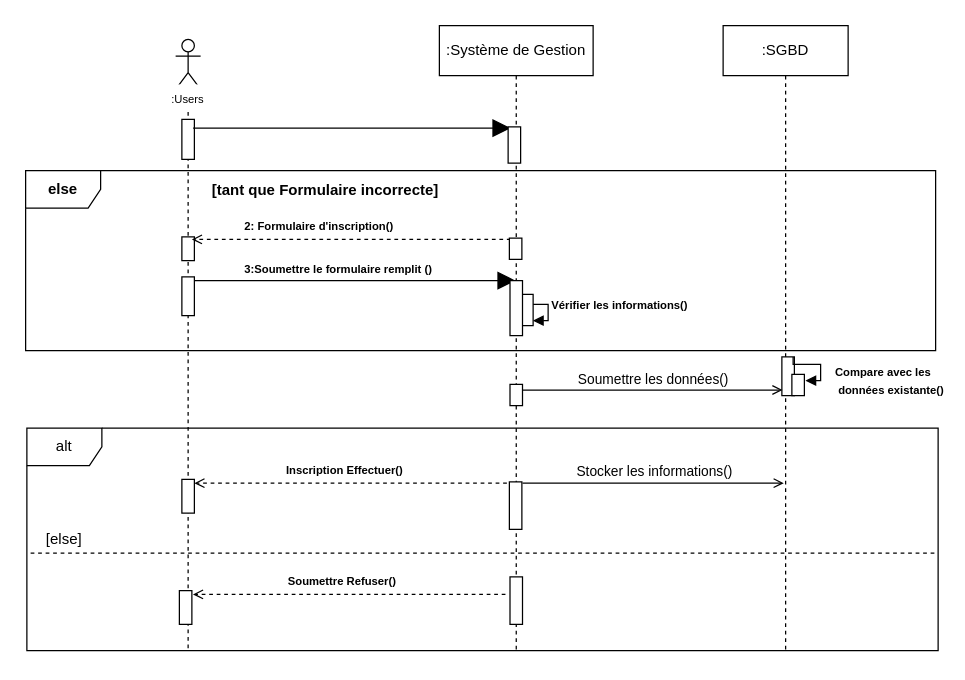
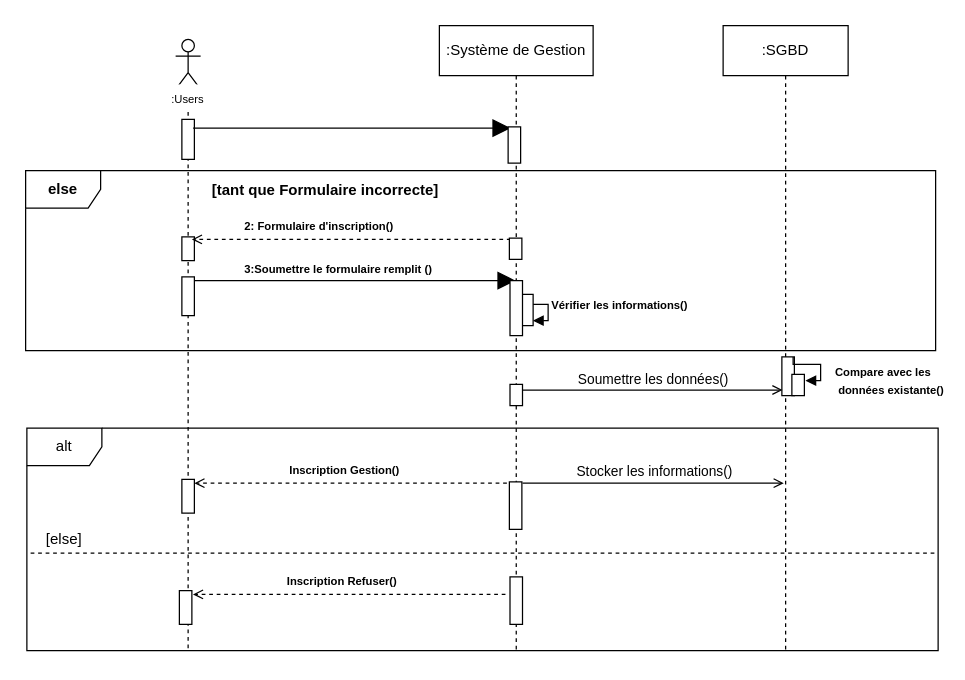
  <mxCell id="0" />
  <mxCell id="1" parent="0" />
  <mxCell id="2" value=":Système de Gestion" style="shape=umlLifeline;perimeter=lifelinePerimeter;whiteSpace=wrap;html=1;container=0;dropTarget=0;collapsible=0;recursiveResize=0;outlineConnect=0;portConstraint=eastwest;newEdgeStyle={&quot;edgeStyle&quot;:&quot;elbowEdgeStyle&quot;,&quot;elbow&quot;:&quot;vertical&quot;,&quot;curved&quot;:0,&quot;rounded&quot;:0};fillColor=light-dark(#FFFFFF, #ffffff);strokeColor=light-dark(#000000,#000000);labelBackgroundColor=none;fontColor=light-dark(#000000,#000000);" parent="1" vertex="1"><mxGeometry x="351" y="20" width="123" height="502" as="geometry" /></mxCell>
  <mxCell id="3" value="" style="shape=umlLifeline;perimeter=lifelinePerimeter;whiteSpace=wrap;html=1;container=1;dropTarget=0;collapsible=0;recursiveResize=0;outlineConnect=0;portConstraint=eastwest;newEdgeStyle={&quot;curved&quot;:0,&quot;rounded&quot;:0};participant=umlActor;fillColor=light-dark(#FFFFFF,#000000);strokeColor=light-dark(#000000,#000000);" parent="1" vertex="1"><mxGeometry x="140" y="31" width="20" height="488" as="geometry" /></mxCell>
  <mxCell id="4" value="" style="html=1;points=[[0,0,0,0,5],[0,1,0,0,-5],[1,0,0,0,5],[1,1,0,0,-5]];perimeter=orthogonalPerimeter;outlineConnect=0;targetShapes=umlLifeline;portConstraint=eastwest;newEdgeStyle={&quot;curved&quot;:0,&quot;rounded&quot;:0};fillColor=light-dark(#FFFFFF,#FFFFFF);strokeColor=light-dark(#000000,#000000);" parent="3" vertex="1"><mxGeometry x="5" y="64" width="10" height="32" as="geometry" /></mxCell>
  <mxCell id="5" value="" style="html=1;points=[[0,0,0,0,5],[0,1,0,0,-5],[1,0,0,0,5],[1,1,0,0,-5]];perimeter=orthogonalPerimeter;outlineConnect=0;targetShapes=umlLifeline;portConstraint=eastwest;newEdgeStyle={&quot;curved&quot;:0,&quot;rounded&quot;:0};fillColor=light-dark(#FFFFFF,#FFFFFF);strokeColor=light-dark(#000000,#000000);" parent="3" vertex="1"><mxGeometry x="5" y="158" width="10" height="19" as="geometry" /></mxCell>
  <mxCell id="6" value="" style="html=1;points=[[0,0,0,0,5],[0,1,0,0,-5],[1,0,0,0,5],[1,1,0,0,-5]];perimeter=orthogonalPerimeter;outlineConnect=0;targetShapes=umlLifeline;portConstraint=eastwest;newEdgeStyle={&quot;curved&quot;:0,&quot;rounded&quot;:0};fillColor=light-dark(#FFFFFF,#FFFFFF);strokeColor=light-dark(#000000,#000000);" vertex="1" parent="3"><mxGeometry x="5" y="190" width="10" height="31" as="geometry" /></mxCell>
  <mxCell id="7" value="" style="html=1;points=[[0,0,0,0,5],[0,1,0,0,-5],[1,0,0,0,5],[1,1,0,0,-5]];perimeter=orthogonalPerimeter;outlineConnect=0;targetShapes=umlLifeline;portConstraint=eastwest;newEdgeStyle={&quot;curved&quot;:0,&quot;rounded&quot;:0};fillColor=light-dark(#FFFFFF,#FFFFFF);strokeColor=light-dark(#000000,#000000);" vertex="1" parent="3"><mxGeometry x="5" y="352" width="10" height="27" as="geometry" /></mxCell>
  <mxCell id="8" value="" style="endArrow=block;endFill=1;endSize=12;html=1;rounded=0;strokeColor=light-dark(#000000,#000000);exitX=1;exitY=0;exitDx=0;exitDy=5;exitPerimeter=0;" parent="1" edge="1"><mxGeometry width="160" relative="1" as="geometry"><mxPoint x="154" y="102" as="sourcePoint" /><mxPoint x="408" y="102" as="targetPoint" /></mxGeometry></mxCell>
  <mxCell id="9" value="" style="endArrow=open;html=1;rounded=0;strokeColor=light-dark(#000000,#000000);dashed=1;strokeWidth=1;endFill=0;" parent="1" edge="1"><mxGeometry width="50" height="50" relative="1" as="geometry"><mxPoint x="408" y="191" as="sourcePoint" /><mxPoint x="153" y="191" as="targetPoint" /></mxGeometry></mxCell>
  <mxCell id="10" value="&lt;font style=&quot;color: light-dark(rgb(0, 0, 0), rgb(0, 0, 0)); font-size: 9px;&quot;&gt;&lt;b&gt;2: Formulaire d'inscription()&lt;/b&gt;&lt;/font&gt;" style="text;html=1;align=center;verticalAlign=middle;whiteSpace=wrap;rounded=0;" parent="1" vertex="1"><mxGeometry x="189" y="169" width="132" height="22" as="geometry" /></mxCell>
  <mxCell id="11" value="" style="endArrow=block;endFill=1;endSize=12;html=1;rounded=0;strokeColor=light-dark(#000000,#000000);" parent="1" edge="1"><mxGeometry width="160" relative="1" as="geometry"><mxPoint x="155" y="224" as="sourcePoint" /><mxPoint x="412" y="224" as="targetPoint" /></mxGeometry></mxCell>
  <mxCell id="12" value="&lt;font style=&quot;color: light-dark(rgb(0, 0, 0), rgb(0, 0, 0)); font-size: 9px;&quot;&gt;&lt;b&gt;3:Soumettre le formulaire remplit ()&lt;/b&gt;&lt;/font&gt;" style="text;html=1;align=center;verticalAlign=middle;whiteSpace=wrap;rounded=0;" parent="1" vertex="1"><mxGeometry x="191" y="205" width="159" height="17" as="geometry" /></mxCell>
  <mxCell id="13" value="&lt;font style=&quot;font-size: 9px;&quot;&gt;:Users&lt;/font&gt;" style="text;html=1;align=center;verticalAlign=middle;whiteSpace=wrap;rounded=0;fillColor=#FFFFFF;" parent="1" vertex="1"><mxGeometry x="120" y="67" width="60" height="21" as="geometry" /></mxCell>
  <mxCell id="14" value="&lt;b&gt;else&lt;/b&gt;" style="shape=umlFrame;whiteSpace=wrap;html=1;pointerEvents=0;" vertex="1" parent="1"><mxGeometry x="20" y="136" width="728" height="144" as="geometry" /></mxCell>
  <mxCell id="15" value="&lt;b&gt;[tant que Formulaire incorrecte]&lt;/b&gt;" style="text;html=1;align=center;verticalAlign=middle;whiteSpace=wrap;rounded=0;" vertex="1" parent="1"><mxGeometry x="154.86" y="142" width="210.14" height="20" as="geometry" /></mxCell>
  <mxCell id="16" value="&lt;font style=&quot;font-size: 9px;&quot;&gt;&lt;b&gt;Vérifier les informations()&lt;/b&gt;&lt;/font&gt;" style="html=1;align=left;spacingLeft=2;endArrow=block;rounded=0;edgeStyle=orthogonalEdgeStyle;curved=0;rounded=0;" edge="1" parent="1"><mxGeometry relative="1" as="geometry"><mxPoint x="416" y="237" as="sourcePoint" /><Array as="points"><mxPoint x="416" y="243" /><mxPoint x="438" y="243" /><mxPoint x="438" y="256" /></Array><mxPoint x="425.9" y="256" as="targetPoint" /></mxGeometry></mxCell>
  <mxCell id="17" value="" style="html=1;points=[[0,0,0,0,5],[0,1,0,0,-5],[1,0,0,0,5],[1,1,0,0,-5]];perimeter=orthogonalPerimeter;outlineConnect=0;targetShapes=umlLifeline;portConstraint=eastwest;newEdgeStyle={&quot;curved&quot;:0,&quot;rounded&quot;:0};fillColor=light-dark(#FFFFFF,#FFFFFF);strokeColor=light-dark(#000000,#000000);" vertex="1" parent="1"><mxGeometry x="416" y="235" width="10" height="25" as="geometry" /></mxCell>
  <mxCell id="18" value="alt" style="shape=umlFrame;whiteSpace=wrap;html=1;pointerEvents=0;" vertex="1" parent="1"><mxGeometry x="21" y="342" width="729" height="178" as="geometry" /></mxCell>
  <mxCell id="19" value="" style="endArrow=open;html=1;rounded=0;strokeColor=light-dark(#000000,#000000);dashed=1;strokeWidth=1;endFill=0;" edge="1" parent="1"><mxGeometry width="50" height="50" relative="1" as="geometry"><mxPoint x="405" y="386" as="sourcePoint" /><mxPoint x="155" y="386" as="targetPoint" /></mxGeometry></mxCell>
- <mxCell id="20" value="&lt;font style=&quot;color: light-dark(rgb(0, 0, 0), rgb(0, 0, 0)); font-size: 9px;&quot;&gt;&lt;b&gt;Inscription Effectuer()&lt;/b&gt;&lt;/font&gt;" style="text;html=1;align=center;verticalAlign=middle;whiteSpace=wrap;rounded=0;" vertex="1" parent="1"><mxGeometry x="196" y="366" width="159" height="17" as="geometry" /></mxCell>
+ <mxCell id="20" value="&lt;font style=&quot;color: light-dark(rgb(0, 0, 0), rgb(0, 0, 0)); font-size: 9px;&quot;&gt;&lt;b&gt;Inscription Gestion()&lt;/b&gt;&lt;/font&gt;" style="text;html=1;align=center;verticalAlign=middle;whiteSpace=wrap;rounded=0;" vertex="1" parent="1"><mxGeometry x="196" y="366" width="159" height="17" as="geometry" /></mxCell>
  <mxCell id="21" value="" style="line;strokeWidth=1;fillColor=none;align=left;verticalAlign=middle;spacingTop=-1;spacingLeft=3;spacingRight=3;rotatable=0;labelPosition=right;points=[];portConstraint=eastwest;strokeColor=inherit;dashed=1;" vertex="1" parent="1"><mxGeometry x="24" y="438" width="723" height="8" as="geometry" /></mxCell>
  <mxCell id="22" value="[else]" style="text;html=1;align=center;verticalAlign=middle;whiteSpace=wrap;rounded=0;" vertex="1" parent="1"><mxGeometry x="28" y="421" width="46" height="20" as="geometry" /></mxCell>
  <mxCell id="23" value="" style="html=1;points=[[0,0,0,0,5],[0,1,0,0,-5],[1,0,0,0,5],[1,1,0,0,-5]];perimeter=orthogonalPerimeter;outlineConnect=0;targetShapes=umlLifeline;portConstraint=eastwest;newEdgeStyle={&quot;curved&quot;:0,&quot;rounded&quot;:0};fillColor=light-dark(#FFFFFF,#FFFFFF);strokeColor=light-dark(#000000,#000000);" vertex="1" parent="1"><mxGeometry x="143" y="472" width="10" height="27" as="geometry" /></mxCell>
  <mxCell id="24" value="" style="endArrow=open;html=1;rounded=0;strokeColor=light-dark(#000000,#000000);dashed=1;strokeWidth=1;endFill=0;" edge="1" parent="1"><mxGeometry width="50" height="50" relative="1" as="geometry"><mxPoint x="403.86" y="475" as="sourcePoint" /><mxPoint x="153.86" y="475" as="targetPoint" /></mxGeometry></mxCell>
- <mxCell id="25" value="&lt;font style=&quot;color: light-dark(rgb(0, 0, 0), rgb(0, 0, 0)); font-size: 9px;&quot;&gt;&lt;b&gt;Soumettre Refuser()&lt;/b&gt;&lt;/font&gt;" style="text;html=1;align=center;verticalAlign=middle;whiteSpace=wrap;rounded=0;" vertex="1" parent="1"><mxGeometry x="194" y="455" width="159" height="17" as="geometry" /></mxCell>
+ <mxCell id="25" value="&lt;font style=&quot;color: light-dark(rgb(0, 0, 0), rgb(0, 0, 0)); font-size: 9px;&quot;&gt;&lt;b&gt;Inscription Refuser()&lt;/b&gt;&lt;/font&gt;" style="text;html=1;align=center;verticalAlign=middle;whiteSpace=wrap;rounded=0;" vertex="1" parent="1"><mxGeometry x="194" y="455" width="159" height="17" as="geometry" /></mxCell>
  <mxCell id="26" value="" style="html=1;points=[[0,0,0,0,5],[0,1,0,0,-5],[1,0,0,0,5],[1,1,0,0,-5]];perimeter=orthogonalPerimeter;outlineConnect=0;targetShapes=umlLifeline;portConstraint=eastwest;newEdgeStyle={&quot;curved&quot;:0,&quot;rounded&quot;:0};fillColor=light-dark(#FFFFFF,#FFFFFF);strokeColor=light-dark(#000000,#000000);" vertex="1" parent="1"><mxGeometry x="407.5" y="461" width="10" height="38" as="geometry" /></mxCell>
  <mxCell id="27" value=":SGBD" style="shape=umlLifeline;perimeter=lifelinePerimeter;whiteSpace=wrap;html=1;container=1;dropTarget=0;collapsible=0;recursiveResize=0;outlineConnect=0;portConstraint=eastwest;newEdgeStyle={&quot;curved&quot;:0,&quot;rounded&quot;:0};" vertex="1" parent="1"><mxGeometry x="578" y="20" width="100" height="500" as="geometry" /></mxCell>
  <mxCell id="28" value="" style="html=1;points=[[0,0,0,0,5],[0,1,0,0,-5],[1,0,0,0,5],[1,1,0,0,-5]];perimeter=orthogonalPerimeter;outlineConnect=0;targetShapes=umlLifeline;portConstraint=eastwest;newEdgeStyle={&quot;curved&quot;:0,&quot;rounded&quot;:0};fillColor=light-dark(#FFFFFF,#FFFFFF);strokeColor=light-dark(#000000,#000000);" vertex="1" parent="27"><mxGeometry x="47" y="265" width="10" height="31" as="geometry" /></mxCell>
  <mxCell id="29" value="" style="html=1;points=[[0,0,0,0,5],[0,1,0,0,-5],[1,0,0,0,5],[1,1,0,0,-5]];perimeter=orthogonalPerimeter;outlineConnect=0;targetShapes=umlLifeline;portConstraint=eastwest;newEdgeStyle={&quot;curved&quot;:0,&quot;rounded&quot;:0};fillColor=light-dark(#FFFFFF,#FFFFFF);strokeColor=light-dark(#000000,#000000);" vertex="1" parent="27"><mxGeometry x="55" y="279" width="10" height="17" as="geometry" /></mxCell>
  <mxCell id="30" value="Soumettre les données()" style="html=1;verticalAlign=bottom;endArrow=open;curved=0;rounded=0;endFill=0;" edge="1" parent="1"><mxGeometry width="80" relative="1" as="geometry"><mxPoint x="416.5" y="311.5" as="sourcePoint" /><mxPoint x="625.5" y="311.5" as="targetPoint" /></mxGeometry></mxCell>
  <mxCell id="31" value="&lt;font style=&quot;font-size: 9px;&quot;&gt;&lt;b&gt;Compare avec les&lt;/b&gt;&lt;/font&gt;&lt;div&gt;&lt;font style=&quot;font-size: 9px;&quot;&gt;&lt;b&gt;&amp;nbsp;données existante()&lt;/b&gt;&lt;/font&gt;&lt;/div&gt;" style="html=1;align=left;spacingLeft=2;endArrow=block;rounded=0;edgeStyle=orthogonalEdgeStyle;curved=0;rounded=0;" edge="1" parent="1"><mxGeometry x="0.544" y="-8" relative="1" as="geometry"><mxPoint x="634" y="285" as="sourcePoint" /><Array as="points"><mxPoint x="634" y="291" /><mxPoint x="656" y="291" /><mxPoint x="656" y="304" /></Array><mxPoint x="643.9" y="304" as="targetPoint" /><mxPoint x="8" y="8" as="offset" /></mxGeometry></mxCell>
  <mxCell id="32" value="" style="html=1;points=[[0,0,0,0,5],[0,1,0,0,-5],[1,0,0,0,5],[1,1,0,0,-5]];perimeter=orthogonalPerimeter;outlineConnect=0;targetShapes=umlLifeline;portConstraint=eastwest;newEdgeStyle={&quot;curved&quot;:0,&quot;rounded&quot;:0};fillColor=light-dark(#FFFFFF,#FFFFFF);strokeColor=light-dark(#000000,#000000);" parent="1" vertex="1"><mxGeometry x="406" y="101" width="10" height="29" as="geometry" /></mxCell>
  <mxCell id="33" value="" style="html=1;points=[[0,0,0,0,5],[0,1,0,0,-5],[1,0,0,0,5],[1,1,0,0,-5]];perimeter=orthogonalPerimeter;outlineConnect=0;targetShapes=umlLifeline;portConstraint=eastwest;newEdgeStyle={&quot;curved&quot;:0,&quot;rounded&quot;:0};fillColor=light-dark(#FFFFFF,#FFFFFF);strokeColor=light-dark(#000000,#000000);" parent="1" vertex="1"><mxGeometry x="407" y="190" width="10" height="17" as="geometry" /></mxCell>
  <mxCell id="34" value="" style="html=1;points=[[0,0,0,0,5],[0,1,0,0,-5],[1,0,0,0,5],[1,1,0,0,-5]];perimeter=orthogonalPerimeter;outlineConnect=0;targetShapes=umlLifeline;portConstraint=eastwest;newEdgeStyle={&quot;curved&quot;:0,&quot;rounded&quot;:0};fillColor=light-dark(#FFFFFF,#FFFFFF);strokeColor=light-dark(#000000,#000000);" parent="1" vertex="1"><mxGeometry x="407.5" y="224" width="10" height="44" as="geometry" /></mxCell>
  <mxCell id="35" value="" style="html=1;points=[[0,0,0,0,5],[0,1,0,0,-5],[1,0,0,0,5],[1,1,0,0,-5]];perimeter=orthogonalPerimeter;outlineConnect=0;targetShapes=umlLifeline;portConstraint=eastwest;newEdgeStyle={&quot;curved&quot;:0,&quot;rounded&quot;:0};fillColor=light-dark(#FFFFFF,#FFFFFF);strokeColor=light-dark(#000000,#000000);" vertex="1" parent="1"><mxGeometry x="407" y="385" width="10" height="38" as="geometry" /></mxCell>
  <mxCell id="36" value="" style="html=1;points=[[0,0,0,0,5],[0,1,0,0,-5],[1,0,0,0,5],[1,1,0,0,-5]];perimeter=orthogonalPerimeter;outlineConnect=0;targetShapes=umlLifeline;portConstraint=eastwest;newEdgeStyle={&quot;curved&quot;:0,&quot;rounded&quot;:0};fillColor=light-dark(#FFFFFF,#FFFFFF);strokeColor=light-dark(#000000,#000000);" vertex="1" parent="1"><mxGeometry x="407.5" y="307" width="10" height="17" as="geometry" /></mxCell>
  <mxCell id="37" value="Stocker les informations()" style="html=1;verticalAlign=bottom;endArrow=open;curved=0;rounded=0;endFill=0;" edge="1" parent="1"><mxGeometry width="80" relative="1" as="geometry"><mxPoint x="417.5" y="386" as="sourcePoint" /><mxPoint x="626.5" y="386" as="targetPoint" /></mxGeometry></mxCell>
